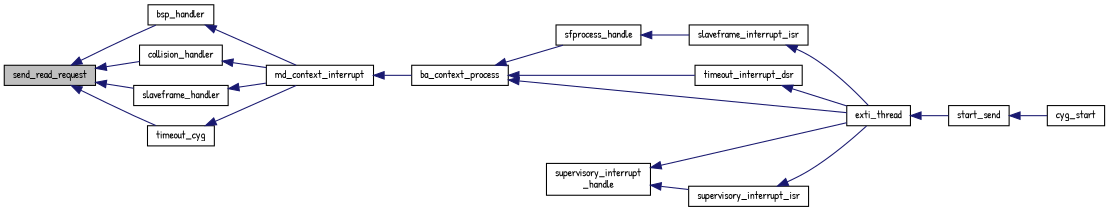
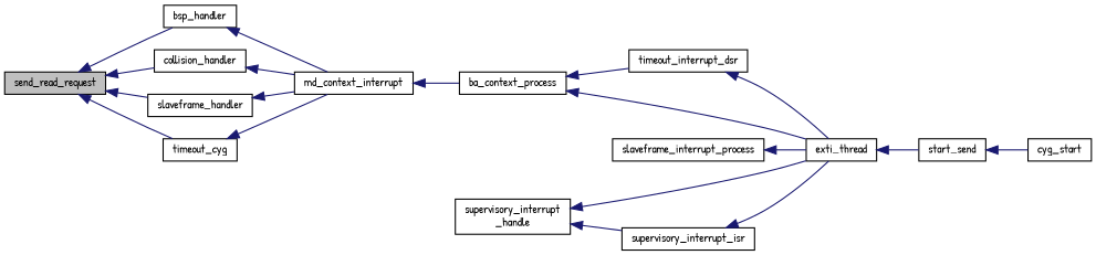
  digraph {
    fontname="Patrick Hand"
    rankdir=LR
    node [color=black fillcolor=white fontname="Patrick Hand" fontsize=10 shape=record style=filled]
    edge [color=midnightblue dir=back fontname="Patrick Hand" fontsize=10 labelfontname=Helvetica labelfontsize=10 style=solid]
    n1 [fillcolor=grey75 fontcolor=black height=0.2 label=send_read_request width=0.4]
    n2 [height=0.2 label=bsp_handler width=0.4]
    n3 [height=0.2 label=collision_handler width=0.4]
    n4 [height=0.2 label=slaveframe_handler width=0.4]
    n5 [height=0.2 label=timeout_cyg width=0.4]
    n6 [height=0.2 label=md_context_interrupt width=0.4]
    n7 [height=0.2 label=ba_context_process width=0.4]
-   n8 [height=0.2 label=sfprocess_handle width=0.4]
    n9 [height=0.2 label=timeout_interrupt_dsr width=0.4]
    n10 [height=0.2 label=exti_thread width=0.4]
-   n11 [height=0.2 label=slaveframe_interrupt_isr width=0.4]
+   n11 [height=0.2 label=slaveframe_interrupt_process width=0.4]
    n12 [height=0.2 label="supervisory_interrupt\l_handle" width=0.4]
    n13 [height=0.2 label=supervisory_interrupt_isr width=0.4]
    n14 [height=0.2 label=start_send width=0.4]
    n15 [height=0.2 label=cyg_start width=0.4]
    n1 -> n2
    n1 -> n3
    n1 -> n4
    n1 -> n5
    n2 -> n6
    n3 -> n6
    n4 -> n6
    n5 -> n6
    n6 -> n7
-   n7 -> n8
    n7 -> n9
    n7 -> n10
-   n8 -> n11
    n9 -> n10
    n10 -> n14
    n11 -> n10
    n12 -> n10
    n12 -> n13
    n13 -> n10
    n14 -> n15
  }
